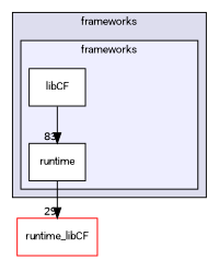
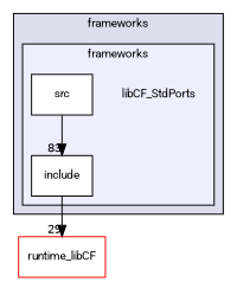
  digraph {
    compound=true
    fontname=Roboto
    node [fontname=Roboto fontsize=10 shape=box color=black fillcolor=white style=filled]
    edge [fontname=Roboto labeldistance=1.5 labelfontname=Helvetica labelfontsize=10]
-   n2 [label=runtime]
-   n3 [label=libCF]
+   n1 [label=libCF_StdPorts shape=plaintext color="" fillcolor="" style=""]
+   n2 [label=include]
+   n3 [label=src]
    n4 [color=red label=runtime_libCF]
    subgraph cluster_1 {
      bgcolor="#ddddee"
      fontsize=10
      label=frameworks
      pencolor=black
      subgraph cluster_2 {
        bgcolor="#eeeeff"
        fontsize=10
        label=frameworks
        pencolor=black
+       n1
        n2
        n3
      }
    }
    n2 -> n4 [headlabel=29]
    n3 -> n2 [headlabel=83]
  }
